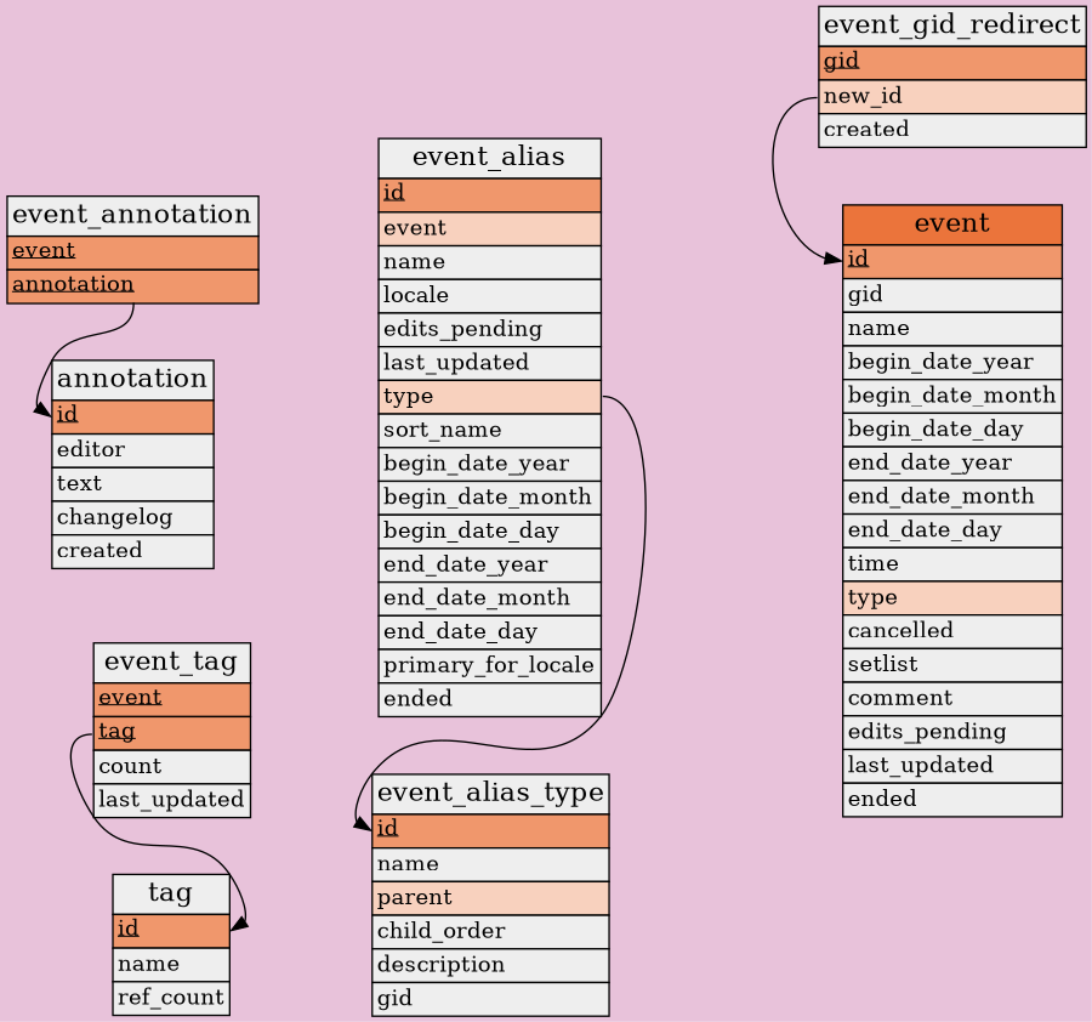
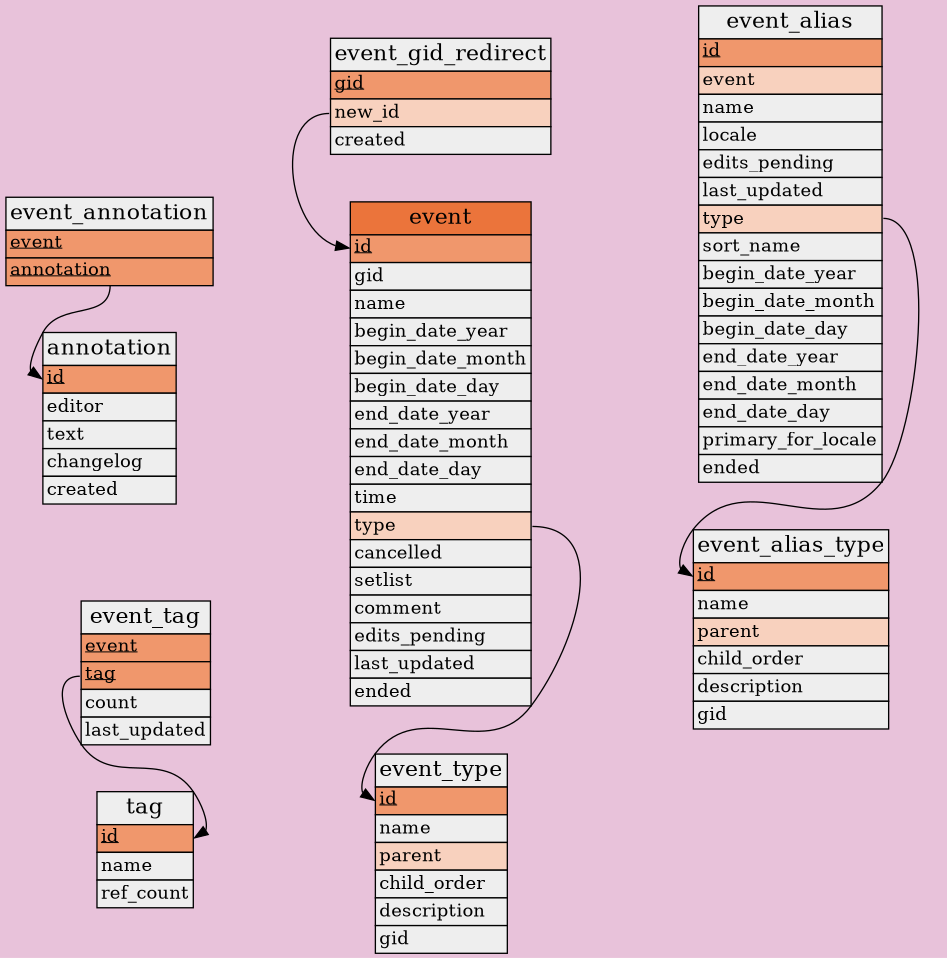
  digraph {
    bgcolor="#e8c2da"
    concentrate=true
    pack=true
    rankdir=TB
    node [shape=plain]
    edge [headport=id tailport=type]
    n1 [label=<             <table border="0" cellspacing="0" cellborder="1">                 <tr><td bgcolor="#eeeeee"><font point-size="17">annotation</font></td></tr>                 <tr><td bgcolor="#f0976c" align="left" port="id"><font point-size="14"><u>id</u></font></td></tr>                 <tr><td bgcolor="#eeeeee" align="left" port="editor"><font point-size="14">editor</font></td></tr>                 <tr><td bgcolor="#eeeeee" align="left" port="text"><font point-size="14">text</font></td></tr>                 <tr><td bgcolor="#eeeeee" align="left" port="changelog"><font point-size="14">changelog</font></td></tr>                 <tr><td bgcolor="#eeeeee" align="left" port="created"><font point-size="14">created</font></td></tr>             </table>         >]
    n2 [label=<             <table border="0" cellspacing="0" cellborder="1">                 <tr><td bgcolor="#eb743b"><font point-size="17">event</font></td></tr>                 <tr><td bgcolor="#f0976c" align="left" port="id"><font point-size="14"><u>id</u></font></td></tr>                 <tr><td bgcolor="#eeeeee" align="left" port="gid"><font point-size="14">gid</font></td></tr>                 <tr><td bgcolor="#eeeeee" align="left" port="name"><font point-size="14">name</font></td></tr>                 <tr><td bgcolor="#eeeeee" align="left" port="begin_date_year"><font point-size="14">begin_date_year</font></td></tr>                 <tr><td bgcolor="#eeeeee" align="left" port="begin_date_month"><font point-size="14">begin_date_month</font></td></tr>                 <tr><td bgcolor="#eeeeee" align="left" port="begin_date_day"><font point-size="14">begin_date_day</font></td></tr>                 <tr><td bgcolor="#eeeeee" align="left" port="end_date_year"><font point-size="14">end_date_year</font></td></tr>                 <tr><td bgcolor="#eeeeee" align="left" port="end_date_month"><font point-size="14">end_date_month</font></td></tr>                 <tr><td bgcolor="#eeeeee" align="left" port="end_date_day"><font point-size="14">end_date_day</font></td></tr>                 <tr><td bgcolor="#eeeeee" align="left" port="time"><font point-size="14">time</font></td></tr>                 <tr><td bgcolor="#f8d1be" align="left" port="type"><font point-size="14">type</font></td></tr>                 <tr><td bgcolor="#eeeeee" align="left" port="cancelled"><font point-size="14">cancelled</font></td></tr>                 <tr><td bgcolor="#eeeeee" align="left" port="setlist"><font point-size="14">setlist</font></td></tr>                 <tr><td bgcolor="#eeeeee" align="left" port="comment"><font point-size="14">comment</font></td></tr>                 <tr><td bgcolor="#eeeeee" align="left" port="edits_pending"><font point-size="14">edits_pending</font></td></tr>                 <tr><td bgcolor="#eeeeee" align="left" port="last_updated"><font point-size="14">last_updated</font></td></tr>                 <tr><td bgcolor="#eeeeee" align="left" port="ended"><font point-size="14">ended</font></td></tr>             </table>         >]
+   n3 [label=<             <table border="0" cellspacing="0" cellborder="1">                 <tr><td bgcolor="#eeeeee"><font point-size="17">event_type</font></td></tr>                 <tr><td bgcolor="#f0976c" align="left" port="id"><font point-size="14"><u>id</u></font></td></tr>                 <tr><td bgcolor="#eeeeee" align="left" port="name"><font point-size="14">name</font></td></tr>                 <tr><td bgcolor="#f8d1be" align="left" port="parent"><font point-size="14">parent</font></td></tr>                 <tr><td bgcolor="#eeeeee" align="left" port="child_order"><font point-size="14">child_order</font></td></tr>                 <tr><td bgcolor="#eeeeee" align="left" port="description"><font point-size="14">description</font></td></tr>                 <tr><td bgcolor="#eeeeee" align="left" port="gid"><font point-size="14">gid</font></td></tr>             </table>         >]
    n4 [label=<             <table border="0" cellspacing="0" cellborder="1">                 <tr><td bgcolor="#eeeeee"><font point-size="17">event_alias</font></td></tr>                 <tr><td bgcolor="#f0976c" align="left" port="id"><font point-size="14"><u>id</u></font></td></tr>                 <tr><td bgcolor="#f8d1be" align="left" port="event"><font point-size="14">event</font></td></tr>                 <tr><td bgcolor="#eeeeee" align="left" port="name"><font point-size="14">name</font></td></tr>                 <tr><td bgcolor="#eeeeee" align="left" port="locale"><font point-size="14">locale</font></td></tr>                 <tr><td bgcolor="#eeeeee" align="left" port="edits_pending"><font point-size="14">edits_pending</font></td></tr>                 <tr><td bgcolor="#eeeeee" align="left" port="last_updated"><font point-size="14">last_updated</font></td></tr>                 <tr><td bgcolor="#f8d1be" align="left" port="type"><font point-size="14">type</font></td></tr>                 <tr><td bgcolor="#eeeeee" align="left" port="sort_name"><font point-size="14">sort_name</font></td></tr>                 <tr><td bgcolor="#eeeeee" align="left" port="begin_date_year"><font point-size="14">begin_date_year</font></td></tr>                 <tr><td bgcolor="#eeeeee" align="left" port="begin_date_month"><font point-size="14">begin_date_month</font></td></tr>                 <tr><td bgcolor="#eeeeee" align="left" port="begin_date_day"><font point-size="14">begin_date_day</font></td></tr>                 <tr><td bgcolor="#eeeeee" align="left" port="end_date_year"><font point-size="14">end_date_year</font></td></tr>                 <tr><td bgcolor="#eeeeee" align="left" port="end_date_month"><font point-size="14">end_date_month</font></td></tr>                 <tr><td bgcolor="#eeeeee" align="left" port="end_date_day"><font point-size="14">end_date_day</font></td></tr>                 <tr><td bgcolor="#eeeeee" align="left" port="primary_for_locale"><font point-size="14">primary_for_locale</font></td></tr>                 <tr><td bgcolor="#eeeeee" align="left" port="ended"><font point-size="14">ended</font></td></tr>             </table>         >]
    n5 [label=<             <table border="0" cellspacing="0" cellborder="1">                 <tr><td bgcolor="#eeeeee"><font point-size="17">event_alias_type</font></td></tr>                 <tr><td bgcolor="#f0976c" align="left" port="id"><font point-size="14"><u>id</u></font></td></tr>                 <tr><td bgcolor="#eeeeee" align="left" port="name"><font point-size="14">name</font></td></tr>                 <tr><td bgcolor="#f8d1be" align="left" port="parent"><font point-size="14">parent</font></td></tr>                 <tr><td bgcolor="#eeeeee" align="left" port="child_order"><font point-size="14">child_order</font></td></tr>                 <tr><td bgcolor="#eeeeee" align="left" port="description"><font point-size="14">description</font></td></tr>                 <tr><td bgcolor="#eeeeee" align="left" port="gid"><font point-size="14">gid</font></td></tr>             </table>         >]
    n6 [label=<             <table border="0" cellspacing="0" cellborder="1">                 <tr><td bgcolor="#eeeeee"><font point-size="17">event_annotation</font></td></tr>                 <tr><td bgcolor="#f0976c" align="left" port="event"><font point-size="14"><u>event</u></font></td></tr>                 <tr><td bgcolor="#f0976c" align="left" port="annotation"><font point-size="14"><u>annotation</u></font></td></tr>             </table>         >]
    n7 [label=<             <table border="0" cellspacing="0" cellborder="1">                 <tr><td bgcolor="#eeeeee"><font point-size="17">event_gid_redirect</font></td></tr>                 <tr><td bgcolor="#f0976c" align="left" port="gid"><font point-size="14"><u>gid</u></font></td></tr>                 <tr><td bgcolor="#f8d1be" align="left" port="new_id"><font point-size="14">new_id</font></td></tr>                 <tr><td bgcolor="#eeeeee" align="left" port="created"><font point-size="14">created</font></td></tr>             </table>         >]
    n8 [label=<             <table border="0" cellspacing="0" cellborder="1">                 <tr><td bgcolor="#eeeeee"><font point-size="17">event_tag</font></td></tr>                 <tr><td bgcolor="#f0976c" align="left" port="event"><font point-size="14"><u>event</u></font></td></tr>                 <tr><td bgcolor="#f0976c" align="left" port="tag"><font point-size="14"><u>tag</u></font></td></tr>                 <tr><td bgcolor="#eeeeee" align="left" port="count"><font point-size="14">count</font></td></tr>                 <tr><td bgcolor="#eeeeee" align="left" port="last_updated"><font point-size="14">last_updated</font></td></tr>             </table>         >]
    n9 [label=<             <table border="0" cellspacing="0" cellborder="1">                 <tr><td bgcolor="#eeeeee"><font point-size="17">tag</font></td></tr>                 <tr><td bgcolor="#f0976c" align="left" port="id"><font point-size="14"><u>id</u></font></td></tr>                 <tr><td bgcolor="#eeeeee" align="left" port="name"><font point-size="14">name</font></td></tr>                 <tr><td bgcolor="#eeeeee" align="left" port="ref_count"><font point-size="14">ref_count</font></td></tr>             </table>         >]
+   n2 -> n3
    n4 -> n5
    n6 -> n1 [tailport=annotation]
    n7 -> n2 [tailport=new_id]
    n8 -> n9 [tailport=tag]
  }
